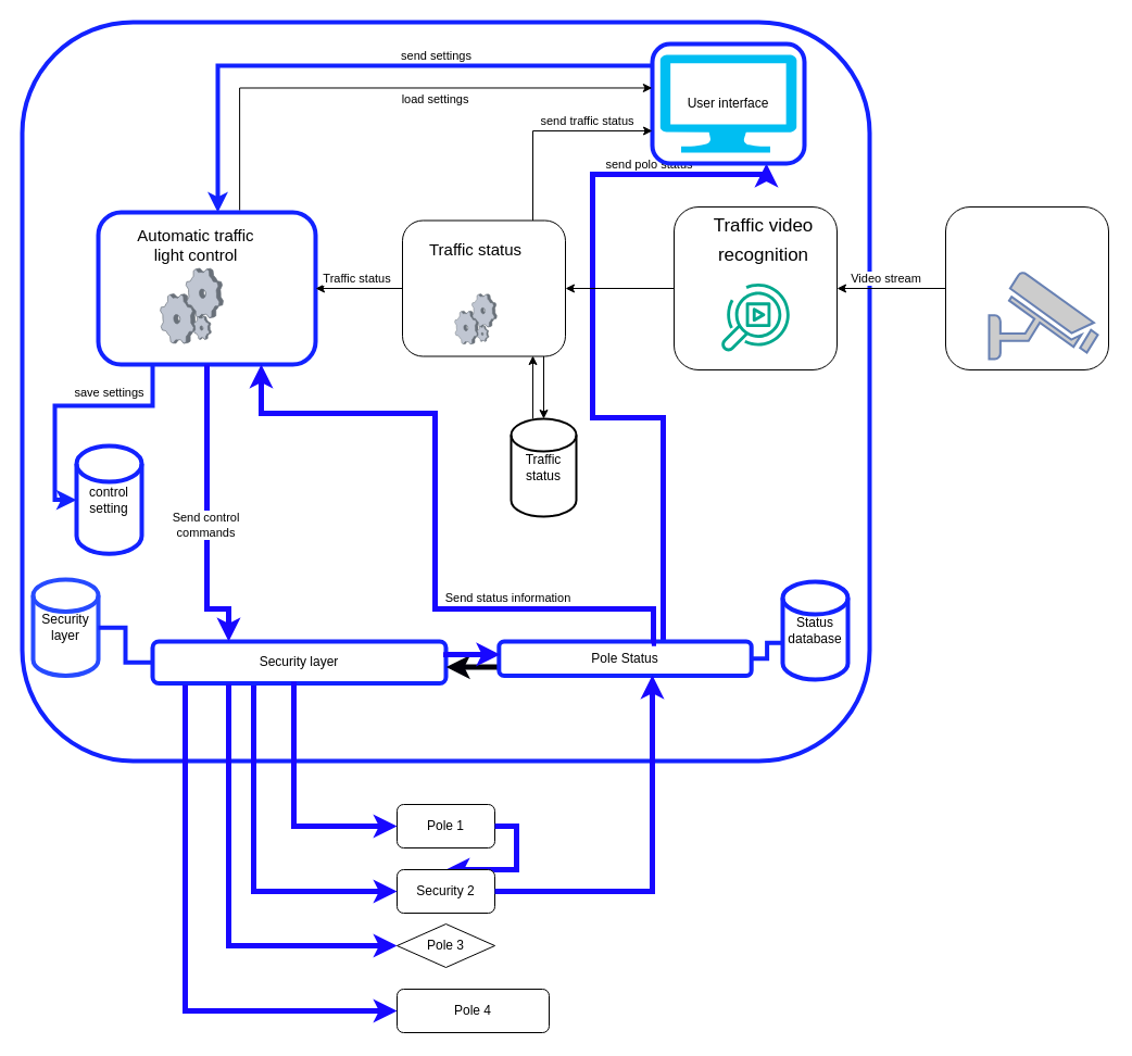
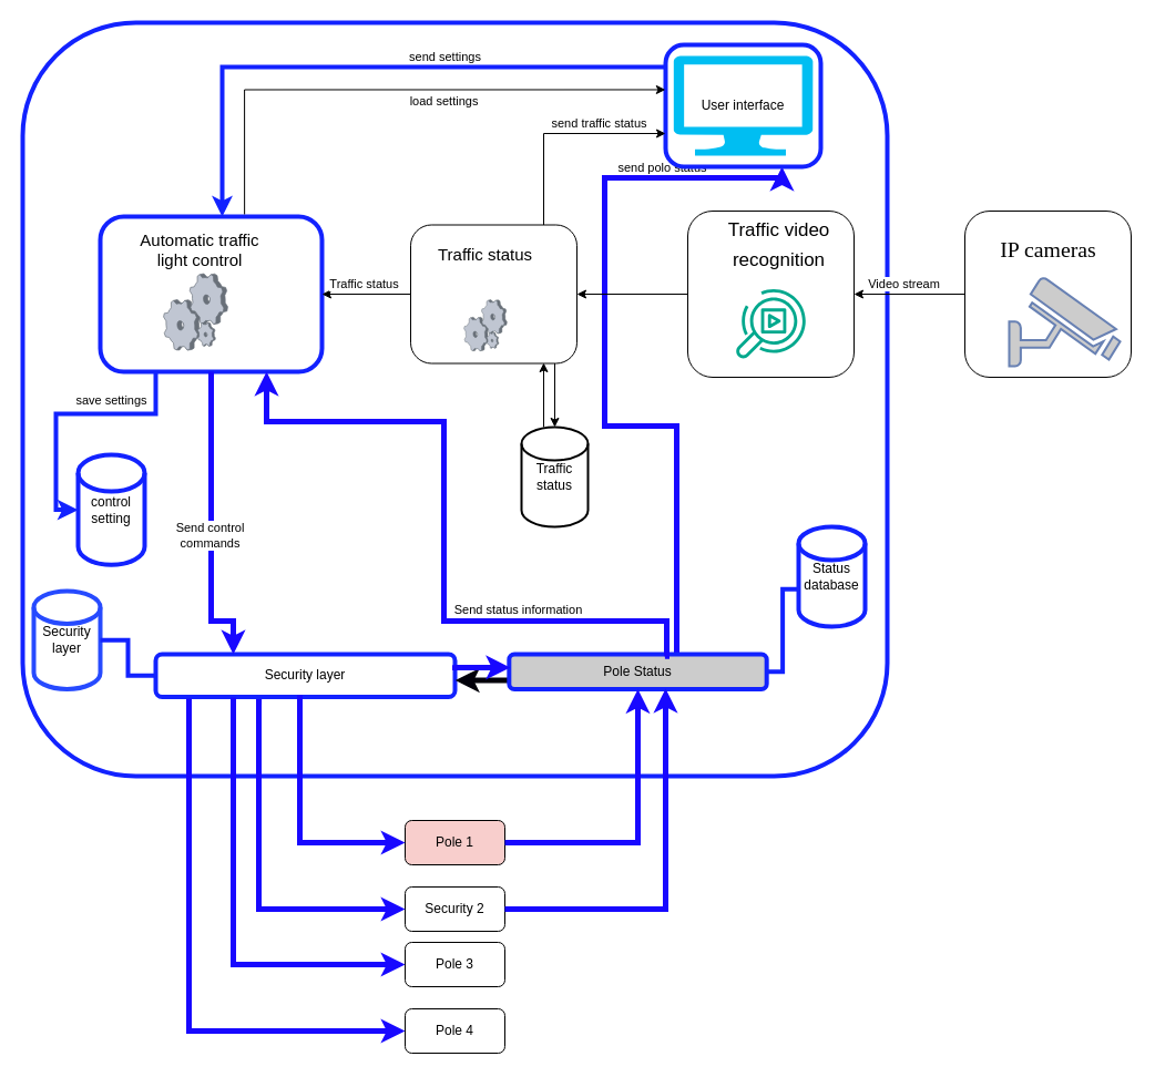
  <mxCell id="0" />
  <mxCell id="1" parent="0" />
  <mxCell id="2" value="" style="group" parent="1" vertex="1" connectable="0"><mxGeometry x="50" y="320" width="760" height="400" as="geometry" /></mxCell>
  <mxCell id="3" value="" style="group" parent="2" vertex="1" connectable="0"><mxGeometry x="-30" y="-300" width="790" height="700" as="geometry" /></mxCell>
  <mxCell id="4" value="" style="rounded=1;whiteSpace=wrap;html=1;align=center;movable=1;resizable=1;rotatable=1;deletable=1;editable=1;locked=0;connectable=1;container=0;strokeColor=#1222FF;strokeWidth=4;" parent="3" vertex="1"><mxGeometry width="780" height="680" as="geometry" /></mxCell>
  <mxCell id="5" value="Security layer" style="rounded=1;whiteSpace=wrap;html=1;strokeColor=#1222FF;strokeWidth=4;" parent="3" vertex="1"><mxGeometry x="120" y="570" width="270" height="38.53" as="geometry" /></mxCell>
  <mxCell id="6" style="edgeStyle=orthogonalEdgeStyle;shape=connector;rounded=0;orthogonalLoop=1;jettySize=auto;html=1;exitX=0;exitY=0.75;exitDx=0;exitDy=0;labelBackgroundColor=default;strokeColor=#01000A;align=center;verticalAlign=middle;fontFamily=Helvetica;fontSize=11;fontColor=default;endArrow=classic;entryX=1.001;entryY=0.612;entryDx=0;entryDy=0;entryPerimeter=0;strokeWidth=5;" parent="3" source="9" target="5" edge="1"><mxGeometry relative="1" as="geometry"><mxPoint x="390" y="600" as="targetPoint" /><Array as="points" /></mxGeometry></mxCell>
  <mxCell id="7" style="edgeStyle=orthogonalEdgeStyle;shape=connector;rounded=0;orthogonalLoop=1;jettySize=auto;html=1;entryX=0.75;entryY=1;entryDx=0;entryDy=0;labelBackgroundColor=default;strokeColor=#1808FF;align=center;verticalAlign=middle;fontFamily=Helvetica;fontSize=11;fontColor=default;endArrow=classic;strokeWidth=5;" parent="3" source="9" target="37" edge="1"><mxGeometry relative="1" as="geometry"><Array as="points"><mxPoint x="590" y="364" /><mxPoint x="525" y="364" /><mxPoint x="525" y="140" /><mxPoint x="685" y="140" /></Array></mxGeometry></mxCell>
  <mxCell id="8" value="send polo status" style="edgeLabel;html=1;align=center;verticalAlign=middle;resizable=0;points=[];fontFamily=Helvetica;fontSize=11;fontColor=default;" parent="7" vertex="1" connectable="0"><mxGeometry x="0.642" y="1" relative="1" as="geometry"><mxPoint y="-9" as="offset" /></mxGeometry></mxCell>
- <mxCell id="9" value="Pole Status" style="rounded=1;whiteSpace=wrap;html=1;strokeColor=#1222FF;strokeWidth=4;" parent="3" vertex="1"><mxGeometry x="438.83" y="570" width="232.35" height="31.47" as="geometry" /></mxCell>
+ <mxCell id="9" value="Pole Status" style="rounded=1;whiteSpace=wrap;html=1;strokeColor=#1222FF;strokeWidth=4;fillColor=#cccccc;" parent="3" vertex="1"><mxGeometry x="438.83" y="570" width="232.35" height="31.47" as="geometry" /></mxCell>
  <mxCell id="10" style="edgeStyle=orthogonalEdgeStyle;shape=connector;rounded=0;orthogonalLoop=1;jettySize=auto;html=1;exitX=1;exitY=0.25;exitDx=0;exitDy=0;labelBackgroundColor=default;strokeColor=#1808FF;align=center;verticalAlign=middle;fontFamily=Helvetica;fontSize=11;fontColor=default;endArrow=classic;entryX=0.004;entryY=0.378;entryDx=0;entryDy=0;entryPerimeter=0;strokeWidth=5;" parent="3" source="5" target="9" edge="1"><mxGeometry relative="1" as="geometry"><mxPoint x="430" y="624" as="targetPoint" /><Array as="points"><mxPoint x="390" y="582" /></Array></mxGeometry></mxCell>
  <mxCell id="11" value="Security layer" style="strokeWidth=4;html=1;shape=mxgraph.flowchart.database;whiteSpace=wrap;strokeColor=#264AFF;" parent="3" vertex="1"><mxGeometry x="10" y="512.94" width="60" height="88.53" as="geometry" /></mxCell>
  <mxCell id="12" value="" style="endArrow=none;html=1;rounded=0;labelBackgroundColor=default;strokeColor=#1222FF;align=center;verticalAlign=middle;fontFamily=Helvetica;fontSize=11;fontColor=default;shape=connector;edgeStyle=orthogonalEdgeStyle;entryX=1;entryY=0.5;entryDx=0;entryDy=0;entryPerimeter=0;strokeWidth=4;" parent="3" source="5" target="11" edge="1"><mxGeometry width="50" height="50" relative="1" as="geometry"><mxPoint x="110" y="580" as="sourcePoint" /><mxPoint x="160" y="530" as="targetPoint" /></mxGeometry></mxCell>
- <mxCell id="13" value="Status&lt;br&gt;database" style="strokeWidth=4;html=1;shape=mxgraph.flowchart.database;whiteSpace=wrap;strokeColor=#1222FF;" parent="3" vertex="1"><mxGeometry x="700" y="515" width="60" height="90" as="geometry" /></mxCell>
+ <mxCell id="13" value="Status&lt;br&gt;database" style="strokeWidth=4;html=1;shape=mxgraph.flowchart.database;whiteSpace=wrap;strokeColor=#1222FF;" parent="3" vertex="1"><mxGeometry x="700" y="455" width="60" height="90" as="geometry" /></mxCell>
  <mxCell id="14" value="" style="endArrow=none;html=1;rounded=0;labelBackgroundColor=default;strokeColor=#1222FF;align=center;verticalAlign=middle;fontFamily=Helvetica;fontSize=11;fontColor=default;shape=connector;entryX=0.011;entryY=0.624;entryDx=0;entryDy=0;entryPerimeter=0;exitX=1;exitY=0.5;exitDx=0;exitDy=0;edgeStyle=orthogonalEdgeStyle;strokeWidth=4;" parent="3" source="9" target="13" edge="1"><mxGeometry width="50" height="50" relative="1" as="geometry"><mxPoint x="790" y="600.47" as="sourcePoint" /><mxPoint x="830" y="501.47" as="targetPoint" /></mxGeometry></mxCell>
  <mxCell id="15" value="" style="rounded=1;whiteSpace=wrap;html=1;container=1;strokeColor=#1222FF;strokeWidth=4;" parent="3" vertex="1"><mxGeometry x="70" y="175" width="200" height="140" as="geometry" /></mxCell>
  <mxCell id="16" value="Automatic traffic light control" style="text;html=1;strokeColor=none;fillColor=none;align=center;verticalAlign=middle;whiteSpace=wrap;rounded=0;fontFamily=Helvetica;fontSize=15;fontColor=default;" parent="15" vertex="1"><mxGeometry x="20" width="140" height="60" as="geometry" /></mxCell>
  <mxCell id="17" value="" style="verticalLabelPosition=bottom;sketch=0;aspect=fixed;html=1;verticalAlign=top;strokeColor=none;align=center;outlineConnect=0;shape=mxgraph.citrix.process;fontFamily=Helvetica;fontSize=11;fontColor=default;" parent="15" vertex="1"><mxGeometry x="57.07" y="51.47" width="57.91" height="69.05" as="geometry" /></mxCell>
  <mxCell id="18" value="" style="rounded=1;whiteSpace=wrap;html=1;container=1;" parent="3" vertex="1"><mxGeometry x="600" y="170" width="150" height="150" as="geometry" /></mxCell>
  <mxCell id="19" value="&lt;font style=&quot;font-size: 17px;&quot;&gt;Traffic video recognition&lt;br&gt;&lt;/font&gt;" style="text;html=1;strokeColor=none;fillColor=none;align=center;verticalAlign=middle;whiteSpace=wrap;rounded=0;fontFamily=Helvetica;fontSize=22;fontColor=default;" parent="18" vertex="1"><mxGeometry x="32.653" y="16.8" width="98.597" height="25.21" as="geometry" /></mxCell>
  <mxCell id="20" value="" style="sketch=0;outlineConnect=0;fontColor=#232F3E;gradientColor=none;fillColor=#01A88D;strokeColor=none;dashed=0;verticalLabelPosition=bottom;verticalAlign=top;align=center;html=1;fontSize=12;fontStyle=0;aspect=fixed;pointerEvents=1;shape=mxgraph.aws4.rekognition_video;fontFamily=Helvetica;" parent="18" vertex="1"><mxGeometry x="43.715" y="70" width="62.562" height="63.375" as="geometry" /></mxCell>
  <mxCell id="21" style="edgeStyle=orthogonalEdgeStyle;shape=connector;rounded=0;orthogonalLoop=1;jettySize=auto;html=1;labelBackgroundColor=default;strokeColor=#1808FF;align=center;verticalAlign=middle;fontFamily=Helvetica;fontSize=11;fontColor=default;endArrow=classic;strokeWidth=5;" parent="3" source="15" target="5" edge="1"><mxGeometry relative="1" as="geometry"><mxPoint x="310" y="350" as="sourcePoint" /><mxPoint x="413.19" y="602.042" as="targetPoint" /><Array as="points"><mxPoint x="170" y="540" /><mxPoint x="190" y="540" /></Array></mxGeometry></mxCell>
  <mxCell id="22" value="Send control&lt;br&gt;commands&lt;br&gt;" style="edgeLabel;html=1;align=center;verticalAlign=middle;resizable=0;points=[];fontFamily=Helvetica;fontSize=11;fontColor=default;" parent="21" vertex="1" connectable="0"><mxGeometry x="0.071" y="-2" relative="1" as="geometry"><mxPoint as="offset" /></mxGeometry></mxCell>
  <mxCell id="23" value="control setting" style="strokeWidth=4;html=1;shape=mxgraph.flowchart.database;whiteSpace=wrap;strokeColor=#1222FF;" parent="3" vertex="1"><mxGeometry x="50" y="390" width="60" height="99.26" as="geometry" /></mxCell>
  <mxCell id="24" style="edgeStyle=orthogonalEdgeStyle;shape=connector;rounded=0;orthogonalLoop=1;jettySize=auto;html=1;entryX=0;entryY=0.5;entryDx=0;entryDy=0;entryPerimeter=0;labelBackgroundColor=default;strokeColor=#1222FF;align=center;verticalAlign=middle;fontFamily=Helvetica;fontSize=11;fontColor=default;endArrow=classic;strokeWidth=4;" parent="3" source="15" target="23" edge="1"><mxGeometry relative="1" as="geometry"><mxPoint x="130" y="350" as="sourcePoint" /><Array as="points"><mxPoint x="120" y="353" /><mxPoint x="30" y="353" /><mxPoint x="30" y="440" /></Array></mxGeometry></mxCell>
  <mxCell id="25" value="save settings" style="edgeLabel;html=1;align=center;verticalAlign=middle;resizable=0;points=[];fontFamily=Helvetica;fontSize=11;fontColor=default;" parent="24" vertex="1" connectable="0"><mxGeometry x="-0.194" y="2" relative="1" as="geometry"><mxPoint x="16" y="-15" as="offset" /></mxGeometry></mxCell>
  <mxCell id="26" style="edgeStyle=orthogonalEdgeStyle;shape=connector;rounded=0;orthogonalLoop=1;jettySize=auto;html=1;exitX=0.605;exitY=0.054;exitDx=0;exitDy=0;labelBackgroundColor=default;strokeColor=#1808FF;align=center;verticalAlign=middle;fontFamily=Helvetica;fontSize=11;fontColor=default;endArrow=classic;exitPerimeter=0;entryX=0.75;entryY=1;entryDx=0;entryDy=0;strokeWidth=5;" parent="3" source="9" target="15" edge="1"><mxGeometry relative="1" as="geometry"><mxPoint x="566" y="619" as="sourcePoint" /><mxPoint x="180" y="370" as="targetPoint" /><Array as="points"><mxPoint x="581" y="540" /><mxPoint x="380" y="540" /><mxPoint x="380" y="360" /><mxPoint x="220" y="360" /></Array></mxGeometry></mxCell>
  <mxCell id="27" value="Send status information" style="edgeLabel;html=1;align=center;verticalAlign=middle;resizable=0;points=[];fontFamily=Helvetica;fontSize=11;fontColor=default;" parent="26" vertex="1" connectable="0"><mxGeometry x="-0.312" y="-2" relative="1" as="geometry"><mxPoint x="45" y="-9" as="offset" /></mxGeometry></mxCell>
  <mxCell id="28" style="edgeStyle=orthogonalEdgeStyle;shape=connector;rounded=0;orthogonalLoop=1;jettySize=auto;html=1;labelBackgroundColor=default;strokeColor=default;align=center;verticalAlign=middle;fontFamily=Helvetica;fontSize=11;fontColor=default;endArrow=classic;" parent="3" source="30" target="15" edge="1"><mxGeometry relative="1" as="geometry" /></mxCell>
  <mxCell id="29" value="Traffic status" style="edgeLabel;html=1;align=center;verticalAlign=middle;resizable=0;points=[];fontFamily=Helvetica;fontSize=11;fontColor=default;" parent="28" vertex="1" connectable="0"><mxGeometry x="-0.226" relative="1" as="geometry"><mxPoint x="-12" y="-10" as="offset" /></mxGeometry></mxCell>
  <mxCell id="30" value="" style="rounded=1;whiteSpace=wrap;html=1;container=1;" parent="3" vertex="1"><mxGeometry x="350" y="182.5" width="150" height="125" as="geometry" /></mxCell>
  <mxCell id="31" value="Traffic status" style="text;html=1;strokeColor=none;fillColor=none;align=center;verticalAlign=middle;whiteSpace=wrap;rounded=0;fontFamily=Helvetica;fontSize=15;fontColor=default;" parent="30" vertex="1"><mxGeometry x="15" width="105" height="53.571" as="geometry" /></mxCell>
  <mxCell id="32" value="" style="verticalLabelPosition=bottom;sketch=0;aspect=fixed;html=1;verticalAlign=top;strokeColor=none;align=center;outlineConnect=0;shape=mxgraph.citrix.process;fontFamily=Helvetica;fontSize=11;fontColor=default;" parent="30" vertex="1"><mxGeometry x="48.112" y="67.495" width="38.779" height="46.239" as="geometry" /></mxCell>
  <mxCell id="33" value="" style="edgeStyle=orthogonalEdgeStyle;shape=connector;rounded=0;orthogonalLoop=1;jettySize=auto;html=1;entryX=1;entryY=0.5;entryDx=0;entryDy=0;labelBackgroundColor=default;strokeColor=default;align=center;verticalAlign=middle;fontFamily=Helvetica;fontSize=11;fontColor=default;endArrow=classic;" parent="3" source="18" target="30" edge="1"><mxGeometry relative="1" as="geometry"><mxPoint x="660" y="435" as="sourcePoint" /><mxPoint x="370" y="435" as="targetPoint" /></mxGeometry></mxCell>
  <mxCell id="34" value="Traffic status" style="strokeWidth=2;html=1;shape=mxgraph.flowchart.database;whiteSpace=wrap;" parent="3" vertex="1"><mxGeometry x="450" y="365" width="60" height="90" as="geometry" /></mxCell>
  <mxCell id="35" style="edgeStyle=orthogonalEdgeStyle;shape=connector;rounded=0;orthogonalLoop=1;jettySize=auto;html=1;labelBackgroundColor=default;strokeColor=default;align=center;verticalAlign=middle;fontFamily=Helvetica;fontSize=11;fontColor=default;endArrow=classic;" parent="3" source="30" target="34" edge="1"><mxGeometry relative="1" as="geometry"><Array as="points"><mxPoint x="480" y="360" /><mxPoint x="480" y="360" /></Array></mxGeometry></mxCell>
  <mxCell id="36" style="edgeStyle=orthogonalEdgeStyle;shape=connector;rounded=0;orthogonalLoop=1;jettySize=auto;html=1;labelBackgroundColor=default;strokeColor=default;align=center;verticalAlign=middle;fontFamily=Helvetica;fontSize=11;fontColor=default;endArrow=classic;" parent="3" source="34" edge="1"><mxGeometry relative="1" as="geometry"><mxPoint x="470" y="307" as="targetPoint" /><Array as="points"><mxPoint x="470" y="370" /><mxPoint x="470" y="370" /></Array></mxGeometry></mxCell>
  <mxCell id="37" value="User interface" style="rounded=1;whiteSpace=wrap;html=1;container=1;strokeWidth=4;strokeColor=#1222FF;" parent="3" vertex="1"><mxGeometry x="580" y="20" width="140" height="110" as="geometry" /></mxCell>
  <mxCell id="38" style="edgeStyle=orthogonalEdgeStyle;shape=connector;rounded=0;orthogonalLoop=1;jettySize=auto;html=1;labelBackgroundColor=default;strokeColor=default;align=center;verticalAlign=middle;fontFamily=Helvetica;fontSize=11;fontColor=default;endArrow=classic;" parent="3" source="30" target="37" edge="1"><mxGeometry relative="1" as="geometry"><Array as="points"><mxPoint x="470" y="100" /></Array></mxGeometry></mxCell>
  <mxCell id="39" value="send traffic status" style="edgeLabel;html=1;align=center;verticalAlign=middle;resizable=0;points=[];fontFamily=Helvetica;fontSize=11;fontColor=default;" parent="38" vertex="1" connectable="0"><mxGeometry x="0.229" y="-1" relative="1" as="geometry"><mxPoint x="14" y="-11" as="offset" /></mxGeometry></mxCell>
  <mxCell id="40" style="edgeStyle=orthogonalEdgeStyle;shape=connector;rounded=0;orthogonalLoop=1;jettySize=auto;html=1;labelBackgroundColor=default;strokeColor=#1222FF;align=center;verticalAlign=middle;fontFamily=Helvetica;fontSize=11;fontColor=default;endArrow=classic;strokeWidth=4;" parent="3" source="37" target="15" edge="1"><mxGeometry relative="1" as="geometry"><Array as="points"><mxPoint x="180" y="40" /></Array></mxGeometry></mxCell>
  <mxCell id="41" value="send settings" style="edgeLabel;html=1;align=center;verticalAlign=middle;resizable=0;points=[];fontFamily=Helvetica;fontSize=11;fontColor=default;" parent="40" vertex="1" connectable="0"><mxGeometry x="-0.235" y="1" relative="1" as="geometry"><mxPoint x="5" y="-11" as="offset" /></mxGeometry></mxCell>
  <mxCell id="42" style="edgeStyle=orthogonalEdgeStyle;shape=connector;rounded=0;orthogonalLoop=1;jettySize=auto;html=1;entryX=-0.002;entryY=0.375;entryDx=0;entryDy=0;labelBackgroundColor=default;strokeColor=default;align=center;verticalAlign=middle;fontFamily=Helvetica;fontSize=11;fontColor=default;endArrow=classic;entryPerimeter=0;" parent="3" edge="1"><mxGeometry relative="1" as="geometry"><mxPoint x="200.14" y="172.97" as="sourcePoint" /><mxPoint x="579.86" y="60.47" as="targetPoint" /><Array as="points"><mxPoint x="200.14" y="59.97" /><mxPoint x="580.14" y="59.97" /></Array></mxGeometry></mxCell>
  <mxCell id="43" value="load settings" style="edgeLabel;html=1;align=center;verticalAlign=middle;resizable=0;points=[];fontFamily=Helvetica;fontSize=11;fontColor=default;" parent="42" vertex="1" connectable="0"><mxGeometry x="0.172" y="-2" relative="1" as="geometry"><mxPoint x="4" y="8" as="offset" /></mxGeometry></mxCell>
  <mxCell id="44" value="" style="rounded=0;orthogonalLoop=1;jettySize=auto;html=1;labelBorderColor=none;align=left;entryX=0;entryY=0.5;entryDx=0;entryDy=0;edgeStyle=orthogonalEdgeStyle;strokeColor=#1808FF;strokeWidth=5;" edge="1" parent="3" target="58"><mxGeometry x="0.628" y="20" relative="1" as="geometry"><mxPoint x="190" y="610" as="sourcePoint" /><mxPoint x="315" y="741.53" as="targetPoint" /><Array as="points"><mxPoint x="190" y="609" /><mxPoint x="190" y="850" /></Array><mxPoint as="offset" /></mxGeometry></mxCell>
  <mxCell id="45" value="" style="verticalLabelPosition=bottom;html=1;verticalAlign=top;align=center;strokeColor=none;fillColor=#00BEF2;shape=mxgraph.azure.computer;pointerEvents=1;fontFamily=Helvetica;fontSize=11;fontColor=default;" parent="3" vertex="1"><mxGeometry x="587.14" y="30" width="125.72" height="90" as="geometry" /></mxCell>
  <mxCell id="46" value="" style="group" parent="1" vertex="1" connectable="0"><mxGeometry x="870" y="190" width="150" height="150" as="geometry" /></mxCell>
  <mxCell id="47" value="" style="rounded=1;whiteSpace=wrap;html=1;fontFamily=Helvetica;fontSize=11;fontColor=default;container=1;" parent="46" vertex="1"><mxGeometry width="150" height="150" as="geometry" /></mxCell>
  <mxCell id="48" value="" style="fontColor=#0066CC;verticalAlign=top;verticalLabelPosition=bottom;labelPosition=center;align=center;html=1;outlineConnect=0;fillColor=#CCCCCC;strokeColor=#6881B3;gradientColor=none;gradientDirection=north;strokeWidth=2;shape=mxgraph.networks.security_camera;fontFamily=Helvetica;fontSize=11;" parent="47" vertex="1"><mxGeometry x="40" y="60" width="100" height="80" as="geometry" /></mxCell>
+ <mxCell id="49" value="&lt;h1 style=&quot;font-weight: normal; margin: 0px; padding: 0px; overflow: hidden; border: 0px; font-size: 1.8em; font-family: &amp;quot;Linux Libertine&amp;quot;, Georgia, Times, &amp;quot;Source Serif Pro&amp;quot;, serif; line-height: 1.375; overflow-wrap: break-word; flex-grow: 1; text-align: start; background-color: rgb(255, 255, 255);&quot; class=&quot;firstHeading mw-first-heading&quot; id=&quot;firstHeading&quot;&gt;IP cameras&lt;/h1&gt;" style="text;html=1;strokeColor=none;fillColor=none;align=center;verticalAlign=middle;whiteSpace=wrap;rounded=0;fontFamily=Helvetica;fontSize=11;fontColor=default;" parent="47" vertex="1"><mxGeometry x="22.5" y="20" width="105" height="30" as="geometry" /></mxCell>
  <mxCell id="50" style="edgeStyle=orthogonalEdgeStyle;shape=connector;rounded=0;orthogonalLoop=1;jettySize=auto;html=1;labelBackgroundColor=default;strokeColor=default;align=center;verticalAlign=middle;fontFamily=Helvetica;fontSize=11;fontColor=default;endArrow=classic;" parent="1" source="47" target="18" edge="1"><mxGeometry relative="1" as="geometry"><mxPoint x="1025" y="325" as="sourcePoint" /><mxPoint x="830" y="210" as="targetPoint" /><Array as="points"><mxPoint x="965" y="280" /></Array></mxGeometry></mxCell>
  <mxCell id="51" value="Video stream&lt;br&gt;" style="edgeLabel;html=1;align=center;verticalAlign=middle;resizable=0;points=[];fontFamily=Helvetica;fontSize=11;fontColor=default;" parent="50" vertex="1" connectable="0"><mxGeometry x="0.118" relative="1" as="geometry"><mxPoint y="-10" as="offset" /></mxGeometry></mxCell>
  <mxCell id="52" style="edgeStyle=orthogonalEdgeStyle;rounded=0;orthogonalLoop=1;jettySize=auto;html=1;exitX=0.5;exitY=1;exitDx=0;exitDy=0;entryX=0.5;entryY=1;entryDx=0;entryDy=0;" parent="1" edge="1"><mxGeometry relative="1" as="geometry"><mxPoint x="853.97" y="98.526" as="sourcePoint" /><mxPoint x="853.97" y="98.526" as="targetPoint" /></mxGeometry></mxCell>
- <mxCell id="53" value="Pole 1" style="rounded=1;whiteSpace=wrap;html=1;" parent="1" vertex="1"><mxGeometry x="365" y="740" width="90" height="40" as="geometry" /></mxCell>
- <mxCell id="54" style="rounded=0;orthogonalLoop=1;jettySize=auto;html=1;exitX=1;exitY=0.5;exitDx=0;exitDy=0;labelBackgroundColor=default;strokeColor=#1808FF;align=center;verticalAlign=middle;fontFamily=Helvetica;fontSize=11;fontColor=default;endArrow=classic;edgeStyle=orthogonalEdgeStyle;strokeWidth=5;" parent="1" source="53" target="56" edge="1"><mxGeometry relative="1" as="geometry" /></mxCell>
+ <mxCell id="53" value="Pole 1" style="rounded=1;whiteSpace=wrap;html=1;fillColor=#f8cecc;" parent="1" vertex="1"><mxGeometry x="365" y="740" width="90" height="40" as="geometry" /></mxCell>
+ <mxCell id="54" style="rounded=0;orthogonalLoop=1;jettySize=auto;html=1;exitX=1;exitY=0.5;exitDx=0;exitDy=0;entryX=0.5;entryY=1;entryDx=0;entryDy=0;labelBackgroundColor=default;strokeColor=#1808FF;align=center;verticalAlign=middle;fontFamily=Helvetica;fontSize=11;fontColor=default;endArrow=classic;edgeStyle=orthogonalEdgeStyle;strokeWidth=5;" parent="1" source="53" target="9" edge="1"><mxGeometry relative="1" as="geometry" /></mxCell>
  <mxCell id="55" value="" style="rounded=0;orthogonalLoop=1;jettySize=auto;html=1;labelBorderColor=none;align=left;entryX=0;entryY=0.5;entryDx=0;entryDy=0;edgeStyle=orthogonalEdgeStyle;strokeColor=#1808FF;strokeWidth=5;" parent="1" target="53" edge="1"><mxGeometry x="0.628" y="20" relative="1" as="geometry"><mxPoint x="270" y="627" as="sourcePoint" /><mxPoint x="207.07" y="741" as="targetPoint" /><Array as="points"><mxPoint x="270" y="760" /></Array><mxPoint as="offset" /></mxGeometry></mxCell>
  <mxCell id="56" value="Security 2" style="rounded=1;whiteSpace=wrap;html=1;" vertex="1" parent="1"><mxGeometry x="365" y="800" width="90" height="40" as="geometry" /></mxCell>
  <mxCell id="57" value="" style="rounded=0;orthogonalLoop=1;jettySize=auto;html=1;labelBorderColor=none;align=left;entryX=0;entryY=0.5;entryDx=0;entryDy=0;edgeStyle=orthogonalEdgeStyle;exitX=0.354;exitY=1.117;exitDx=0;exitDy=0;exitPerimeter=0;strokeColor=#1808FF;strokeWidth=5;" edge="1" parent="1" target="56" source="5"><mxGeometry x="0.628" y="20" relative="1" as="geometry"><mxPoint x="233.26" y="706" as="sourcePoint" /><mxPoint x="224.33" y="820" as="targetPoint" /><Array as="points"><mxPoint x="233" y="633" /><mxPoint x="233" y="820" /></Array><mxPoint as="offset" /></mxGeometry></mxCell>
- <mxCell id="58" value="Pole 3" style="rhombus;whiteSpace=wrap;html=1;" vertex="1" parent="1"><mxGeometry x="365" y="850" width="90" height="40" as="geometry" /></mxCell>
+ <mxCell id="58" value="Pole 3" style="rounded=1;whiteSpace=wrap;html=1;" vertex="1" parent="1"><mxGeometry x="365" y="850" width="90" height="40" as="geometry" /></mxCell>
  <mxCell id="59" value="" style="rounded=0;orthogonalLoop=1;jettySize=auto;html=1;labelBorderColor=none;align=left;entryX=0;entryY=0.5;entryDx=0;entryDy=0;edgeStyle=orthogonalEdgeStyle;strokeColor=#1808FF;strokeWidth=5;" edge="1" parent="1" target="60"><mxGeometry x="0.628" y="20" relative="1" as="geometry"><mxPoint x="170" y="630" as="sourcePoint" /><mxPoint x="335" y="978" as="targetPoint" /><Array as="points"><mxPoint x="170" y="930" /></Array><mxPoint as="offset" /></mxGeometry></mxCell>
- <mxCell id="60" value="Pole 4" style="rounded=1;whiteSpace=wrap;html=1;" vertex="1" parent="1"><mxGeometry x="365" y="910" width="140" height="40" as="geometry" /></mxCell>
+ <mxCell id="60" value="Pole 4" style="rounded=1;whiteSpace=wrap;html=1;" vertex="1" parent="1"><mxGeometry x="365" y="910" width="90" height="40" as="geometry" /></mxCell>
  <mxCell id="61" style="rounded=0;orthogonalLoop=1;jettySize=auto;html=1;exitX=1;exitY=0.5;exitDx=0;exitDy=0;labelBackgroundColor=default;strokeColor=#1808FF;align=center;verticalAlign=middle;fontFamily=Helvetica;fontSize=11;fontColor=default;endArrow=classic;edgeStyle=orthogonalEdgeStyle;strokeWidth=5;" edge="1" parent="1" source="56"><mxGeometry relative="1" as="geometry"><mxPoint x="600" y="621" as="targetPoint" /><mxPoint x="499.47" y="799" as="sourcePoint" /><Array as="points"><mxPoint x="600" y="820" /><mxPoint x="600" y="621" /></Array></mxGeometry></mxCell>
